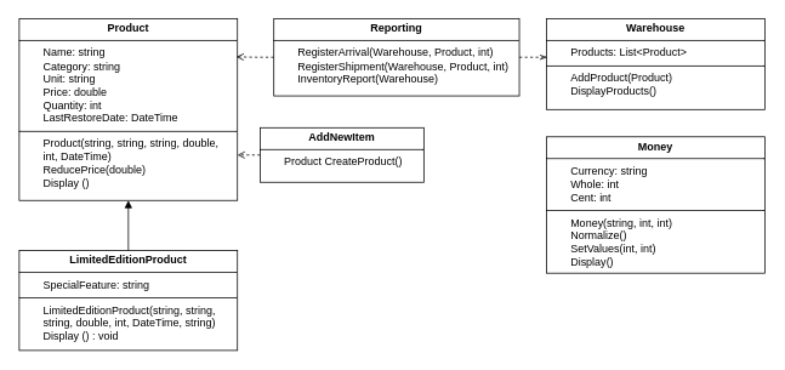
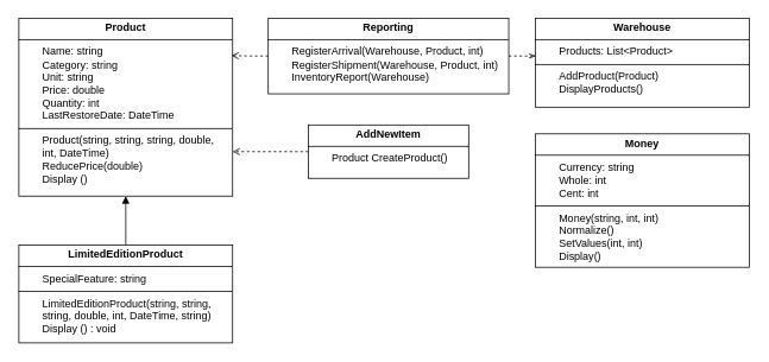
  <mxCell id="0" />
  <mxCell id="1" parent="0" />
  <mxCell id="2" value="&lt;p style=&quot;margin:0px;margin-top:4px;text-align:center;&quot;&gt;&lt;b&gt;Product&lt;/b&gt;&lt;/p&gt;&lt;hr size=&quot;1&quot; style=&quot;border-style:solid;&quot;&gt;&lt;div&gt;&lt;span style=&quot;white-space: pre;&quot;&gt;&#09;&lt;/span&gt;Name: string&lt;/div&gt;&lt;div&gt;&lt;span style=&quot;background-color: transparent; color: light-dark(rgb(0, 0, 0), rgb(255, 255, 255));&quot;&gt;&lt;span style=&quot;white-space: pre;&quot;&gt;&#09;&lt;/span&gt;Category: string&lt;/span&gt;&lt;/div&gt;&lt;div&gt;&lt;span style=&quot;white-space: pre;&quot;&gt;&#09;&lt;/span&gt;Unit:&amp;nbsp;&lt;span style=&quot;color: light-dark(rgb(0, 0, 0), rgb(255, 255, 255)); background-color: transparent;&quot;&gt;string&lt;/span&gt;&lt;/div&gt;&lt;div&gt;&lt;span style=&quot;white-space: pre;&quot;&gt;&#09;&lt;/span&gt;Price: double&lt;/div&gt;&lt;div&gt;&lt;span style=&quot;color: light-dark(rgb(0, 0, 0), rgb(255, 255, 255)); background-color: transparent;&quot;&gt;&lt;span style=&quot;white-space: pre;&quot;&gt;&#09;&lt;/span&gt;Quantity:&amp;nbsp;&lt;/span&gt;&lt;span style=&quot;background-color: transparent;&quot;&gt;int&lt;/span&gt;&lt;br&gt;&lt;div&gt;&lt;span style=&quot;white-space: pre;&quot;&gt;&#09;&lt;/span&gt;LastRestoreDate: DateTime&lt;/div&gt;&lt;/div&gt;&lt;hr size=&quot;1&quot; style=&quot;border-style:solid;&quot;&gt;&lt;div&gt;&lt;span style=&quot;white-space: pre;&quot;&gt;&#09;&lt;/span&gt;Product(string, string, string, double, &lt;span style=&quot;white-space: pre;&quot;&gt;&#09;&lt;/span&gt;int, DateTime)&lt;/div&gt;&lt;div&gt;&lt;span style=&quot;white-space: pre;&quot;&gt;&#09;&lt;/span&gt;ReducePrice(double)&lt;/div&gt;&lt;div&gt;&lt;span style=&quot;white-space: pre;&quot;&gt;&#09;&lt;/span&gt;Display ()&lt;/div&gt;" style="verticalAlign=top;align=left;overflow=fill;html=1;whiteSpace=wrap;" vertex="1" parent="1"><mxGeometry x="20" y="20" width="240" height="200" as="geometry" /></mxCell>
  <mxCell id="3" value="&lt;p style=&quot;margin:0px;margin-top:4px;text-align:center;&quot;&gt;&lt;b&gt;LimitedEditionProduct&lt;/b&gt;&lt;/p&gt;&lt;hr size=&quot;1&quot; style=&quot;border-style:solid;&quot;&gt;&lt;div&gt;&lt;span style=&quot;white-space: pre;&quot;&gt;&#09;&lt;/span&gt;SpecialFeature: string&lt;/div&gt;&lt;hr size=&quot;1&quot; style=&quot;border-style:solid;&quot;&gt;&lt;div&gt;&lt;span style=&quot;white-space: pre;&quot;&gt;&#09;&lt;/span&gt;&lt;span style=&quot;background-color: transparent;&quot;&gt;LimitedEditionProduct(string, string, &lt;span style=&quot;white-space: pre;&quot;&gt;&#09;&lt;/span&gt;string, double, int, DateTime, string)&lt;/span&gt;&lt;/div&gt;&lt;div&gt;&lt;span style=&quot;white-space: pre;&quot;&gt;&#09;&lt;/span&gt;Display () : void&lt;/div&gt;" style="verticalAlign=top;align=left;overflow=fill;html=1;whiteSpace=wrap;" vertex="1" parent="1"><mxGeometry x="20" y="275" width="240" height="110" as="geometry" /></mxCell>
  <mxCell id="4" value="&lt;p style=&quot;margin:0px;margin-top:4px;text-align:center;&quot;&gt;&lt;b&gt;Money&lt;/b&gt;&lt;/p&gt;&lt;hr size=&quot;1&quot; style=&quot;border-style:solid;&quot;&gt;&lt;div&gt;&lt;span style=&quot;white-space: pre;&quot;&gt;&#09;&lt;/span&gt;Currency: string&lt;/div&gt;&lt;div&gt;&lt;span style=&quot;white-space: pre;&quot;&gt;&#09;&lt;/span&gt;Whole: int&lt;/div&gt;&lt;div&gt;&lt;span style=&quot;white-space: pre;&quot;&gt;&#09;&lt;/span&gt;Cent: int&lt;br&gt;&lt;/div&gt;&lt;hr size=&quot;1&quot; style=&quot;border-style:solid;&quot;&gt;&lt;div&gt;&lt;span style=&quot;white-space: pre;&quot;&gt;&#09;&lt;/span&gt;&lt;span style=&quot;background-color: transparent;&quot;&gt;Money(string, int, int)&lt;/span&gt;&lt;/div&gt;&lt;div&gt;&lt;span style=&quot;background-color: transparent;&quot;&gt;&lt;span style=&quot;white-space: pre;&quot;&gt;&#09;&lt;/span&gt;Normalize()&lt;/span&gt;&lt;/div&gt;&lt;div&gt;&lt;span style=&quot;background-color: transparent;&quot;&gt;&lt;span style=&quot;white-space: pre;&quot;&gt;&#09;&lt;/span&gt;SetValues(int, int)&lt;/span&gt;&lt;/div&gt;&lt;div&gt;&lt;span style=&quot;background-color: transparent;&quot;&gt;&lt;span style=&quot;white-space: pre;&quot;&gt;&#09;&lt;/span&gt;Display&lt;/span&gt;&lt;span style=&quot;background-color: transparent; color: light-dark(rgb(0, 0, 0), rgb(255, 255, 255));&quot;&gt;()&lt;/span&gt;&lt;/div&gt;" style="verticalAlign=top;align=left;overflow=fill;html=1;whiteSpace=wrap;" vertex="1" parent="1"><mxGeometry x="600" y="150" width="240" height="150" as="geometry" /></mxCell>
  <mxCell id="5" style="edgeStyle=orthogonalEdgeStyle;rounded=0;orthogonalLoop=1;jettySize=auto;html=1;exitX=0;exitY=0.5;exitDx=0;exitDy=0;entryX=1;entryY=0.75;entryDx=0;entryDy=0;dashed=1;endArrow=open;endFill=0;" edge="1" parent="1" source="6" target="2"><mxGeometry relative="1" as="geometry" /></mxCell>
- <mxCell id="6" value="&lt;p style=&quot;margin:0px;margin-top:4px;text-align:center;&quot;&gt;&lt;b&gt;AddNewItem&lt;/b&gt;&lt;/p&gt;&lt;hr size=&quot;1&quot; style=&quot;border-style:solid;&quot;&gt;&lt;div&gt;&lt;span style=&quot;background-color: transparent; color: light-dark(rgb(0, 0, 0), rgb(255, 255, 255)); white-space: pre;&quot;&gt;&#09;&lt;/span&gt;&lt;span style=&quot;background-color: transparent; color: light-dark(rgb(0, 0, 0), rgb(255, 255, 255));&quot;&gt;Product CreateProduct()&lt;/span&gt;&lt;/div&gt;" style="verticalAlign=top;align=left;overflow=fill;html=1;whiteSpace=wrap;" vertex="1" parent="1"><mxGeometry x="285" y="140" width="180" height="60" as="geometry" /></mxCell>
+ <mxCell id="6" value="&lt;p style=&quot;margin:0px;margin-top:4px;text-align:center;&quot;&gt;&lt;b&gt;AddNewItem&lt;/b&gt;&lt;/p&gt;&lt;hr size=&quot;1&quot; style=&quot;border-style:solid;&quot;&gt;&lt;div&gt;&lt;span style=&quot;background-color: transparent; color: light-dark(rgb(0, 0, 0), rgb(255, 255, 255)); white-space: pre;&quot;&gt;&#09;&lt;/span&gt;&lt;span style=&quot;background-color: transparent; color: light-dark(rgb(0, 0, 0), rgb(255, 255, 255));&quot;&gt;Product CreateProduct()&lt;/span&gt;&lt;/div&gt;" style="verticalAlign=top;align=left;overflow=fill;html=1;whiteSpace=wrap;" vertex="1" parent="1"><mxGeometry x="345" y="140" width="180" height="60" as="geometry" /></mxCell>
  <mxCell id="7" value="&lt;p style=&quot;margin:0px;margin-top:4px;text-align:center;&quot;&gt;&lt;b&gt;Reporting&lt;/b&gt;&lt;/p&gt;&lt;hr size=&quot;1&quot; style=&quot;border-style:solid;&quot;&gt;&lt;div&gt;&lt;span style=&quot;background-color: transparent; color: light-dark(rgb(0, 0, 0), rgb(255, 255, 255)); white-space: pre;&quot;&gt;&#09;&lt;/span&gt;&lt;span style=&quot;background-color: transparent;&quot;&gt;RegisterArrival(Warehouse, Product, int)&lt;/span&gt;&lt;/div&gt;&lt;div&gt;&lt;span style=&quot;background-color: transparent;&quot;&gt;&lt;span style=&quot;white-space: pre;&quot;&gt;&#09;&lt;/span&gt;&lt;/span&gt;&lt;span style=&quot;background-color: transparent;&quot;&gt;RegisterShipment&lt;/span&gt;&lt;span style=&quot;background-color: transparent; color: light-dark(rgb(0, 0, 0), rgb(255, 255, 255));&quot;&gt;(Warehouse, Product, int)&lt;/span&gt;&lt;/div&gt;&lt;div&gt;&lt;span style=&quot;background-color: transparent;&quot;&gt;&lt;span style=&quot;white-space: pre;&quot;&gt;&#09;&lt;/span&gt;InventoryReport(Warehouse)&lt;/span&gt;&lt;/div&gt;&lt;div&gt;&lt;span style=&quot;background-color: transparent; color: light-dark(rgb(0, 0, 0), rgb(255, 255, 255));&quot;&gt;&lt;br&gt;&lt;/span&gt;&lt;/div&gt;" style="verticalAlign=top;align=left;overflow=fill;html=1;whiteSpace=wrap;" vertex="1" parent="1"><mxGeometry x="300" y="20" width="270" height="85" as="geometry" /></mxCell>
  <mxCell id="8" value="&lt;p style=&quot;margin:0px;margin-top:4px;text-align:center;&quot;&gt;&lt;b&gt;Wareh&lt;/b&gt;&lt;span style=&quot;background-color: transparent; text-align: left;&quot;&gt;&lt;b&gt;ouse&lt;/b&gt;&lt;/span&gt;&lt;/p&gt;&lt;hr size=&quot;1&quot; style=&quot;border-style:solid;&quot;&gt;&lt;div&gt;&lt;span style=&quot;white-space: pre;&quot;&gt;&#09;&lt;/span&gt;&lt;span style=&quot;background-color: transparent;&quot;&gt;Products:&amp;nbsp;&lt;/span&gt;&lt;span style=&quot;background-color: transparent;&quot;&gt;List&amp;lt;Product&amp;gt;&lt;/span&gt;&lt;/div&gt;&lt;hr size=&quot;1&quot; style=&quot;border-style:solid;&quot;&gt;&lt;div&gt;&lt;span style=&quot;white-space: pre;&quot;&gt;&#09;&lt;/span&gt;&lt;span style=&quot;background-color: transparent;&quot;&gt;AddProduct(Product)&lt;/span&gt;&lt;/div&gt;&lt;div&gt;&lt;span style=&quot;background-color: transparent;&quot;&gt;&lt;span style=&quot;white-space: pre;&quot;&gt;&#09;&lt;/span&gt;&lt;/span&gt;&lt;span style=&quot;background-color: transparent;&quot;&gt;DisplayProducts()&lt;/span&gt;&lt;/div&gt;" style="verticalAlign=top;align=left;overflow=fill;html=1;whiteSpace=wrap;" vertex="1" parent="1"><mxGeometry x="600" y="20" width="240" height="100" as="geometry" /></mxCell>
  <mxCell id="9" value="" style="endArrow=block;html=1;rounded=0;exitX=0.5;exitY=0;exitDx=0;exitDy=0;entryX=0.5;entryY=1;entryDx=0;entryDy=0;endFill=1;" edge="1" parent="1" source="3" target="2"><mxGeometry width="50" height="50" relative="1" as="geometry"><mxPoint x="610" y="280" as="sourcePoint" /><mxPoint x="660" y="230" as="targetPoint" /></mxGeometry></mxCell>
  <mxCell id="10" style="edgeStyle=orthogonalEdgeStyle;rounded=0;orthogonalLoop=1;jettySize=auto;html=1;exitX=0;exitY=0.5;exitDx=0;exitDy=0;entryX=0.995;entryY=0.21;entryDx=0;entryDy=0;entryPerimeter=0;dashed=1;endArrow=open;endFill=0;" edge="1" parent="1" source="7" target="2"><mxGeometry relative="1" as="geometry" /></mxCell>
  <mxCell id="11" style="edgeStyle=orthogonalEdgeStyle;rounded=0;orthogonalLoop=1;jettySize=auto;html=1;exitX=1;exitY=0.5;exitDx=0;exitDy=0;entryX=0.003;entryY=0.42;entryDx=0;entryDy=0;entryPerimeter=0;dashed=1;endArrow=openThin;endFill=0;" edge="1" parent="1" source="7" target="8"><mxGeometry relative="1" as="geometry" /></mxCell>
